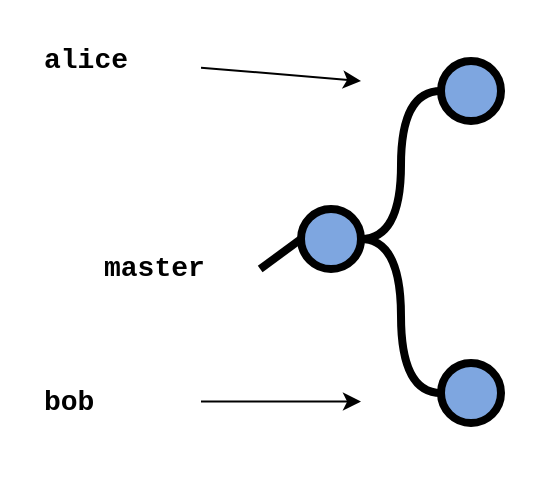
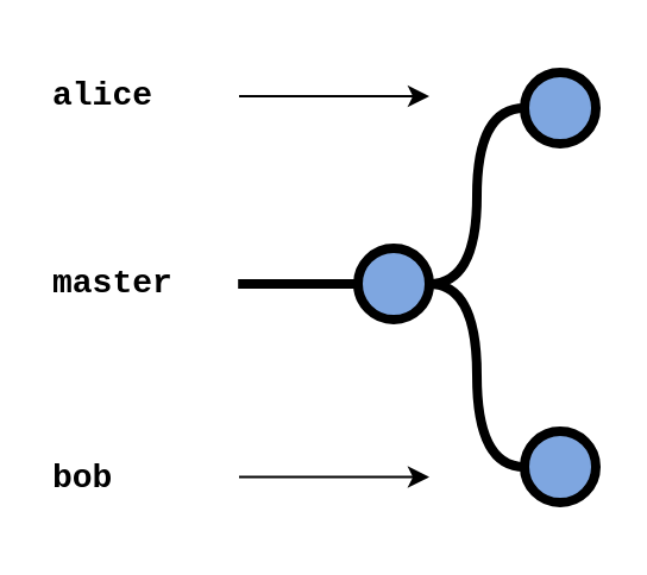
  <mxCell id="0" />
  <mxCell id="1" parent="0" />
  <mxCell id="2" style="edgeStyle=orthogonalEdgeStyle;curved=1;rounded=0;html=1;exitX=1;exitY=0.5;exitPerimeter=0;entryX=0;entryY=0.5;entryPerimeter=0;endArrow=none;endFill=0;jettySize=auto;orthogonalLoop=1;strokeWidth=4;fontSize=15;" parent="1" source="3" target="5" edge="1"><mxGeometry relative="1" as="geometry" /></mxCell>
  <mxCell id="3" value="&lt;br&gt;" style="verticalLabelPosition=bottom;verticalAlign=top;html=1;strokeWidth=4;shape=mxgraph.flowchart.on-page_reference;plain-blue;gradientColor=none;strokeColor=#000000;fillColor=#7EA6E0;" parent="1" vertex="1"><mxGeometry x="150" y="104" width="30" height="30" as="geometry" /></mxCell>
- <mxCell id="4" value="master" style="text;html=1;strokeColor=none;fillColor=none;align=left;verticalAlign=middle;whiteSpace=wrap;overflow=hidden;fontSize=14;fontStyle=1;fontFamily=Courier New;" parent="1" vertex="1"><mxGeometry x="50" y="113" width="80" height="42" as="geometry" /></mxCell>
+ <mxCell id="4" value="master" style="text;html=1;strokeColor=none;fillColor=none;align=left;verticalAlign=middle;whiteSpace=wrap;overflow=hidden;fontSize=14;fontStyle=1;fontFamily=Courier New;" parent="1" vertex="1"><mxGeometry x="20" y="98" width="80" height="42" as="geometry" /></mxCell>
  <mxCell id="5" value="" style="verticalLabelPosition=bottom;verticalAlign=top;html=1;strokeWidth=4;shape=mxgraph.flowchart.on-page_reference;plain-purple;gradientColor=none;strokeColor=#000000;fillColor=#7EA6E0;" parent="1" vertex="1"><mxGeometry x="220" y="181" width="30" height="30" as="geometry" /></mxCell>
  <mxCell id="6" value="bob" style="text;html=1;strokeColor=none;fillColor=none;align=left;verticalAlign=middle;whiteSpace=wrap;overflow=hidden;fontSize=14;fontStyle=1;fontFamily=Courier New;" parent="1" vertex="1"><mxGeometry x="20" y="181" width="80" height="39" as="geometry" /></mxCell>
  <mxCell id="7" style="edgeStyle=orthogonalEdgeStyle;rounded=0;orthogonalLoop=1;jettySize=auto;html=1;entryX=1;entryY=0.5;entryDx=0;entryDy=0;entryPerimeter=0;endArrow=none;endFill=0;strokeWidth=4;curved=1;" parent="1" source="8" target="3" edge="1"><mxGeometry relative="1" as="geometry" /></mxCell>
  <mxCell id="8" value="" style="verticalLabelPosition=bottom;verticalAlign=top;html=1;strokeWidth=4;shape=stencil(rZRNb8IwDIZ/TY6b0mRMu04dHIcEh51DcWlESKIkG9u/X4o7aDsqIlqpB3+89WMnignPfSUsEEa1OADhb4SxpX6wYlfHVlCCA11Em0W3wvwzRffYdYW3UASMfQknxUY1//ngzB6OchuaClJX4GSos3xO6GvU1N/Z4HlhtI7VpNG+I+kJW/IIEVLHmvQbIfRxhvifxkfPRvIBArhO9DL9OwYIW0wFztLA6/Hg7rx/bdwCf4wGZ/eB5xMcdfbUu+VL5OZNjx/8Gv9llshfT8E/0+6Yf4rz/89Pnz+Nz/MoGNoHLdVGFPudM596mzINKCWth8HHc3XF9RZgSuMDXbVEpXGQ3ncplcJ9mtjAQPlonNK4/k+ZXw==);plain-purple;gradientColor=none;strokeColor=#000000;fillColor=#7EA6E0;" parent="1" vertex="1"><mxGeometry x="220" y="30" width="30" height="30" as="geometry" /></mxCell>
  <mxCell id="9" value="" style="endArrow=classic;html=1;strokeWidth=1;fontFamily=Courier New;fontColor=#009900;" parent="1" source="10" edge="1"><mxGeometry width="50" height="50" relative="1" as="geometry"><mxPoint x="142.25" y="0" as="sourcePoint" /><mxPoint x="180" y="40" as="targetPoint" /><Array as="points" /></mxGeometry></mxCell>
- <mxCell id="10" value="alice" style="text;html=1;strokeColor=none;fillColor=none;align=left;verticalAlign=middle;whiteSpace=wrap;overflow=hidden;fontSize=14;fontStyle=1;fontFamily=Courier New;" parent="1" vertex="1"><mxGeometry x="20" y="10" width="80" height="40" as="geometry" /></mxCell>
+ <mxCell id="10" value="alice" style="text;html=1;strokeColor=none;fillColor=none;align=left;verticalAlign=middle;whiteSpace=wrap;overflow=hidden;fontSize=14;fontStyle=1;fontFamily=Courier New;" parent="1" vertex="1"><mxGeometry x="20" y="20" width="80" height="40" as="geometry" /></mxCell>
  <mxCell id="11" value="" style="endArrow=classic;html=1;strokeWidth=1;fontFamily=Courier New;fontColor=#009900;" parent="1" edge="1"><mxGeometry width="50" height="50" relative="1" as="geometry"><mxPoint x="100" y="200.3" as="sourcePoint" /><mxPoint x="180" y="200.3" as="targetPoint" /><Array as="points" /></mxGeometry></mxCell>
  <mxCell id="12" value="" style="endArrow=none;html=1;exitX=0.995;exitY=0.5;exitDx=0;exitDy=0;exitPerimeter=0;entryX=0;entryY=0.5;entryDx=0;entryDy=0;entryPerimeter=0;strokeWidth=4;" parent="1" source="4" target="3" edge="1"><mxGeometry width="50" height="50" relative="1" as="geometry"><mxPoint x="90" y="170" as="sourcePoint" /><mxPoint x="140" y="120" as="targetPoint" /></mxGeometry></mxCell>
